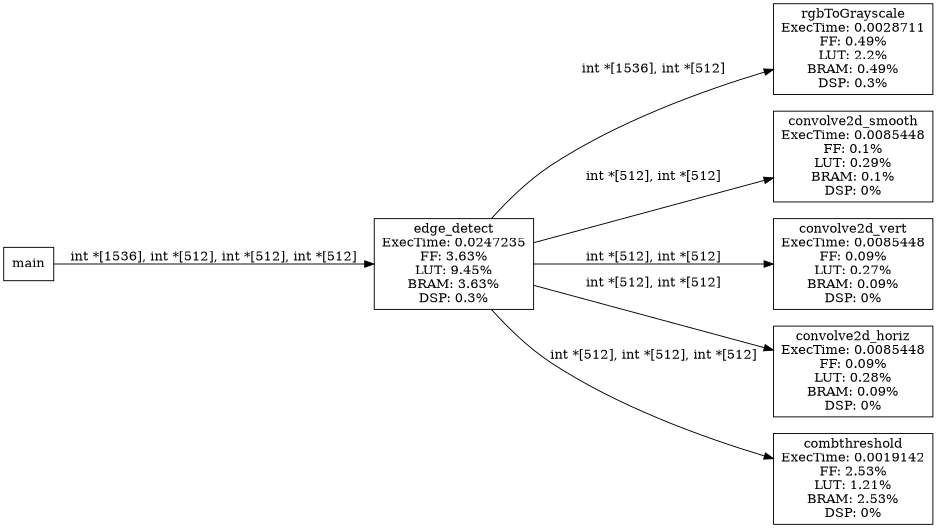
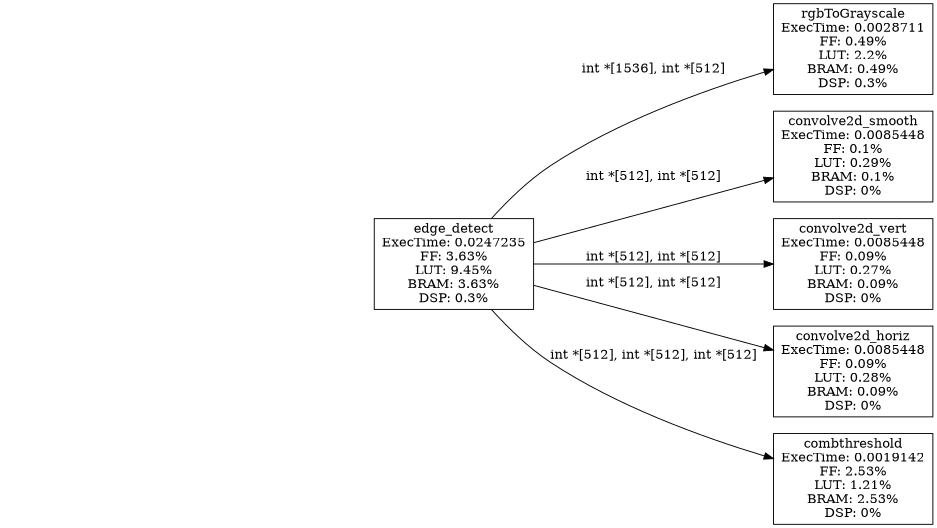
  digraph {
    rankdir=LR
    node [shape=rectangle]
    n1 [label="edge_detect\nExecTime: 0.0247235\nFF: 3.63%\nLUT: 9.45%\nBRAM: 3.63%\nDSP: 0.3%"]
    n2 [label="rgbToGrayscale\nExecTime: 0.0028711\nFF: 0.49%\nLUT: 2.2%\nBRAM: 0.49%\nDSP: 0.3%"]
    n3 [label="convolve2d_smooth\nExecTime: 0.0085448\nFF: 0.1%\nLUT: 0.29%\nBRAM: 0.1%\nDSP: 0%"]
    n4 [label="convolve2d_vert\nExecTime: 0.0085448\nFF: 0.09%\nLUT: 0.27%\nBRAM: 0.09%\nDSP: 0%"]
    n5 [label="convolve2d_horiz\nExecTime: 0.0085448\nFF: 0.09%\nLUT: 0.28%\nBRAM: 0.09%\nDSP: 0%"]
    n6 [label="combthreshold\nExecTime: 0.0019142\nFF: 2.53%\nLUT: 1.21%\nBRAM: 2.53%\nDSP: 0%"]
-   main
    n1 -> n2 [label="int *[1536], int *[512]"]
    n1 -> n3 [label="int *[512], int *[512]"]
    n1 -> n4 [label="int *[512], int *[512]"]
    n1 -> n5 [label="int *[512], int *[512]"]
    n1 -> n6 [label="int *[512], int *[512], int *[512]"]
-   main -> n1 [label="int *[1536], int *[512], int *[512], int *[512]"]
  }
